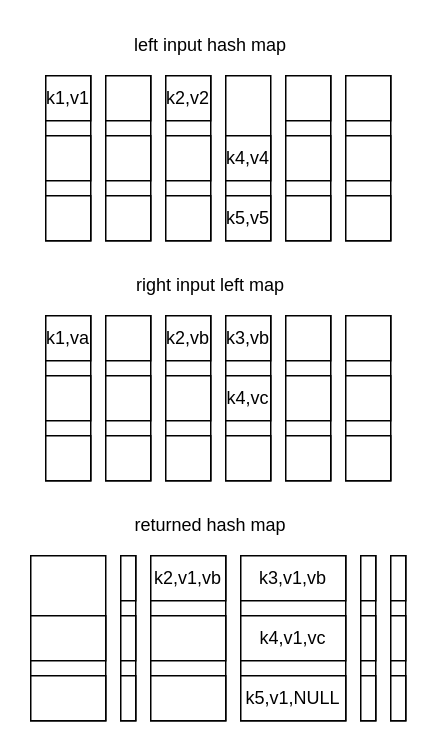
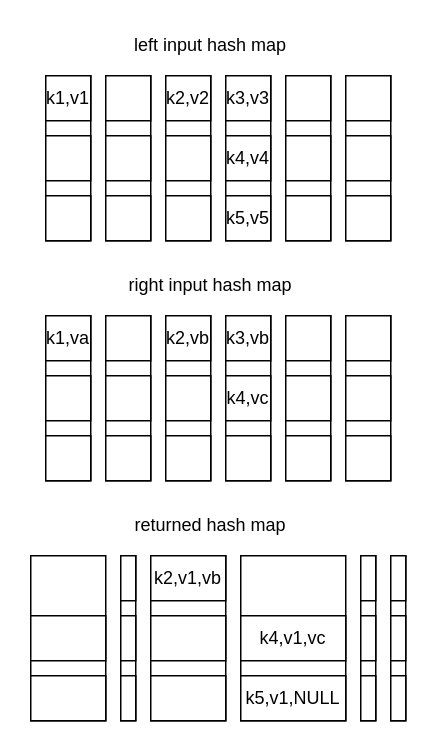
  <mxCell id="0" />
  <mxCell id="1" parent="0" />
  <mxCell id="2" value="" style="rounded=0;whiteSpace=wrap;html=1;" vertex="1" parent="1"><mxGeometry x="30" y="50" width="30" height="110" as="geometry" /></mxCell>
  <mxCell id="3" value="" style="rounded=0;whiteSpace=wrap;html=1;" vertex="1" parent="1"><mxGeometry x="70" y="50" width="30" height="110" as="geometry" /></mxCell>
  <mxCell id="4" value="" style="rounded=0;whiteSpace=wrap;html=1;" vertex="1" parent="1"><mxGeometry x="110" y="50" width="30" height="110" as="geometry" /></mxCell>
  <mxCell id="5" value="" style="rounded=0;whiteSpace=wrap;html=1;" vertex="1" parent="1"><mxGeometry x="150" y="50" width="30" height="110" as="geometry" /></mxCell>
  <mxCell id="6" value="" style="rounded=0;whiteSpace=wrap;html=1;" vertex="1" parent="1"><mxGeometry x="190" y="50" width="30" height="110" as="geometry" /></mxCell>
  <mxCell id="7" value="" style="rounded=0;whiteSpace=wrap;html=1;" vertex="1" parent="1"><mxGeometry x="230" y="50" width="30" height="110" as="geometry" /></mxCell>
  <mxCell id="8" value="k1,v1" style="rounded=0;whiteSpace=wrap;html=1;" vertex="1" parent="1"><mxGeometry x="30" y="50" width="30" height="30" as="geometry" /></mxCell>
  <mxCell id="9" value="" style="rounded=0;whiteSpace=wrap;html=1;" vertex="1" parent="1"><mxGeometry x="30" y="90" width="30" height="30" as="geometry" /></mxCell>
  <mxCell id="10" value="" style="rounded=0;whiteSpace=wrap;html=1;" vertex="1" parent="1"><mxGeometry x="30" y="130" width="30" height="30" as="geometry" /></mxCell>
  <mxCell id="11" value="" style="rounded=0;whiteSpace=wrap;html=1;" vertex="1" parent="1"><mxGeometry x="70" y="90" width="30" height="30" as="geometry" /></mxCell>
  <mxCell id="12" value="" style="rounded=0;whiteSpace=wrap;html=1;" vertex="1" parent="1"><mxGeometry x="70" y="130" width="30" height="30" as="geometry" /></mxCell>
  <mxCell id="13" value="" style="rounded=0;whiteSpace=wrap;html=1;" vertex="1" parent="1"><mxGeometry x="110" y="130" width="30" height="30" as="geometry" /></mxCell>
  <mxCell id="14" value="" style="rounded=0;whiteSpace=wrap;html=1;" vertex="1" parent="1"><mxGeometry x="110" y="90" width="30" height="30" as="geometry" /></mxCell>
  <mxCell id="15" value="" style="rounded=0;whiteSpace=wrap;html=1;" vertex="1" parent="1"><mxGeometry x="70" y="50" width="30" height="30" as="geometry" /></mxCell>
  <mxCell id="16" value="k5,v5" style="rounded=0;whiteSpace=wrap;html=1;" vertex="1" parent="1"><mxGeometry x="150" y="130" width="30" height="30" as="geometry" /></mxCell>
  <mxCell id="17" value="" style="rounded=0;whiteSpace=wrap;html=1;" vertex="1" parent="1"><mxGeometry x="190" y="90" width="30" height="30" as="geometry" /></mxCell>
  <mxCell id="18" value="k2,v2" style="rounded=0;whiteSpace=wrap;html=1;" vertex="1" parent="1"><mxGeometry x="110" y="50" width="30" height="30" as="geometry" /></mxCell>
  <mxCell id="19" value="" style="rounded=0;whiteSpace=wrap;html=1;" vertex="1" parent="1"><mxGeometry x="190" y="50" width="30" height="30" as="geometry" /></mxCell>
  <mxCell id="20" value="" style="rounded=0;whiteSpace=wrap;html=1;" vertex="1" parent="1"><mxGeometry x="190" y="130" width="30" height="30" as="geometry" /></mxCell>
  <mxCell id="21" value="" style="rounded=0;whiteSpace=wrap;html=1;" vertex="1" parent="1"><mxGeometry x="230" y="130" width="30" height="30" as="geometry" /></mxCell>
  <mxCell id="22" value="" style="rounded=0;whiteSpace=wrap;html=1;" vertex="1" parent="1"><mxGeometry x="230" y="90" width="30" height="30" as="geometry" /></mxCell>
  <mxCell id="23" value="k4,v4" style="rounded=0;whiteSpace=wrap;html=1;" vertex="1" parent="1"><mxGeometry x="150" y="90" width="30" height="30" as="geometry" /></mxCell>
+ <mxCell id="24" value="k3,v3" style="rounded=0;whiteSpace=wrap;html=1;" vertex="1" parent="1"><mxGeometry x="150" y="50" width="30" height="30" as="geometry" /></mxCell>
  <mxCell id="25" value="" style="rounded=0;whiteSpace=wrap;html=1;" vertex="1" parent="1"><mxGeometry x="230" y="50" width="30" height="30" as="geometry" /></mxCell>
  <mxCell id="26" value="left input hash map" style="text;html=1;strokeColor=none;fillColor=none;align=center;verticalAlign=middle;whiteSpace=wrap;rounded=0;" vertex="1" parent="1"><mxGeometry x="80" y="20" width="120" height="20" as="geometry" /></mxCell>
- <mxCell id="27" value="right input left map" style="text;html=1;strokeColor=none;fillColor=none;align=center;verticalAlign=middle;whiteSpace=wrap;rounded=0;" vertex="1" parent="1"><mxGeometry x="80" y="180" width="120" height="20" as="geometry" /></mxCell>
+ <mxCell id="27" value="right input hash map" style="text;html=1;strokeColor=none;fillColor=none;align=center;verticalAlign=middle;whiteSpace=wrap;rounded=0;" vertex="1" parent="1"><mxGeometry x="80" y="180" width="120" height="20" as="geometry" /></mxCell>
  <mxCell id="28" value="" style="rounded=0;whiteSpace=wrap;html=1;" vertex="1" parent="1"><mxGeometry x="30" y="210" width="30" height="110" as="geometry" /></mxCell>
  <mxCell id="29" value="" style="rounded=0;whiteSpace=wrap;html=1;" vertex="1" parent="1"><mxGeometry x="70" y="210" width="30" height="110" as="geometry" /></mxCell>
  <mxCell id="30" value="" style="rounded=0;whiteSpace=wrap;html=1;" vertex="1" parent="1"><mxGeometry x="110" y="210" width="30" height="110" as="geometry" /></mxCell>
  <mxCell id="31" value="" style="rounded=0;whiteSpace=wrap;html=1;" vertex="1" parent="1"><mxGeometry x="150" y="210" width="30" height="110" as="geometry" /></mxCell>
  <mxCell id="32" value="" style="rounded=0;whiteSpace=wrap;html=1;" vertex="1" parent="1"><mxGeometry x="190" y="210" width="30" height="110" as="geometry" /></mxCell>
  <mxCell id="33" value="" style="rounded=0;whiteSpace=wrap;html=1;" vertex="1" parent="1"><mxGeometry x="230" y="210" width="30" height="110" as="geometry" /></mxCell>
  <mxCell id="34" value="k1,va" style="rounded=0;whiteSpace=wrap;html=1;" vertex="1" parent="1"><mxGeometry x="30" y="210" width="30" height="30" as="geometry" /></mxCell>
  <mxCell id="35" value="" style="rounded=0;whiteSpace=wrap;html=1;" vertex="1" parent="1"><mxGeometry x="30" y="250" width="30" height="30" as="geometry" /></mxCell>
  <mxCell id="36" value="" style="rounded=0;whiteSpace=wrap;html=1;" vertex="1" parent="1"><mxGeometry x="30" y="290" width="30" height="30" as="geometry" /></mxCell>
  <mxCell id="37" value="" style="rounded=0;whiteSpace=wrap;html=1;" vertex="1" parent="1"><mxGeometry x="70" y="250" width="30" height="30" as="geometry" /></mxCell>
  <mxCell id="38" value="" style="rounded=0;whiteSpace=wrap;html=1;" vertex="1" parent="1"><mxGeometry x="70" y="290" width="30" height="30" as="geometry" /></mxCell>
  <mxCell id="39" value="" style="rounded=0;whiteSpace=wrap;html=1;" vertex="1" parent="1"><mxGeometry x="110" y="290" width="30" height="30" as="geometry" /></mxCell>
  <mxCell id="40" value="" style="rounded=0;whiteSpace=wrap;html=1;" vertex="1" parent="1"><mxGeometry x="110" y="250" width="30" height="30" as="geometry" /></mxCell>
  <mxCell id="41" value="" style="rounded=0;whiteSpace=wrap;html=1;" vertex="1" parent="1"><mxGeometry x="70" y="210" width="30" height="30" as="geometry" /></mxCell>
  <mxCell id="42" value="" style="rounded=0;whiteSpace=wrap;html=1;" vertex="1" parent="1"><mxGeometry x="150" y="290" width="30" height="30" as="geometry" /></mxCell>
  <mxCell id="43" value="" style="rounded=0;whiteSpace=wrap;html=1;" vertex="1" parent="1"><mxGeometry x="190" y="250" width="30" height="30" as="geometry" /></mxCell>
  <mxCell id="44" value="k2,vb" style="rounded=0;whiteSpace=wrap;html=1;" vertex="1" parent="1"><mxGeometry x="110" y="210" width="30" height="30" as="geometry" /></mxCell>
  <mxCell id="45" value="" style="rounded=0;whiteSpace=wrap;html=1;" vertex="1" parent="1"><mxGeometry x="190" y="210" width="30" height="30" as="geometry" /></mxCell>
  <mxCell id="46" value="" style="rounded=0;whiteSpace=wrap;html=1;" vertex="1" parent="1"><mxGeometry x="190" y="290" width="30" height="30" as="geometry" /></mxCell>
  <mxCell id="47" value="" style="rounded=0;whiteSpace=wrap;html=1;" vertex="1" parent="1"><mxGeometry x="230" y="290" width="30" height="30" as="geometry" /></mxCell>
  <mxCell id="48" value="" style="rounded=0;whiteSpace=wrap;html=1;" vertex="1" parent="1"><mxGeometry x="230" y="250" width="30" height="30" as="geometry" /></mxCell>
  <mxCell id="49" value="k4,vc" style="rounded=0;whiteSpace=wrap;html=1;" vertex="1" parent="1"><mxGeometry x="150" y="250" width="30" height="30" as="geometry" /></mxCell>
  <mxCell id="50" value="k3,vb" style="rounded=0;whiteSpace=wrap;html=1;" vertex="1" parent="1"><mxGeometry x="150" y="210" width="30" height="30" as="geometry" /></mxCell>
  <mxCell id="51" value="" style="rounded=0;whiteSpace=wrap;html=1;" vertex="1" parent="1"><mxGeometry x="230" y="210" width="30" height="30" as="geometry" /></mxCell>
  <mxCell id="52" value="returned hash map" style="text;html=1;strokeColor=none;fillColor=none;align=center;verticalAlign=middle;whiteSpace=wrap;rounded=0;" vertex="1" parent="1"><mxGeometry x="80" y="340" width="120" height="20" as="geometry" /></mxCell>
  <mxCell id="53" value="" style="rounded=0;whiteSpace=wrap;html=1;" vertex="1" parent="1"><mxGeometry y="370" width="50" height="110" as="geometry" x="20" /></mxCell>
  <mxCell id="54" value="" style="rounded=0;whiteSpace=wrap;html=1;" vertex="1" parent="1"><mxGeometry x="80" y="370" width="10" height="110" as="geometry" /></mxCell>
  <mxCell id="55" value="" style="rounded=0;whiteSpace=wrap;html=1;" vertex="1" parent="1"><mxGeometry x="100" y="370" width="50" height="110" as="geometry" /></mxCell>
  <mxCell id="56" value="" style="rounded=0;whiteSpace=wrap;html=1;" vertex="1" parent="1"><mxGeometry x="160" y="370" width="70" height="110" as="geometry" /></mxCell>
  <mxCell id="57" value="" style="rounded=0;whiteSpace=wrap;html=1;" vertex="1" parent="1"><mxGeometry x="240" y="370" width="10" height="110" as="geometry" /></mxCell>
  <mxCell id="58" value="" style="rounded=0;whiteSpace=wrap;html=1;" vertex="1" parent="1"><mxGeometry x="260" y="370" width="10" height="110" as="geometry" /></mxCell>
  <mxCell id="59" value="" style="rounded=0;whiteSpace=wrap;html=1;" vertex="1" parent="1"><mxGeometry y="410" width="50" height="30" as="geometry" x="20" /></mxCell>
  <mxCell id="60" value="" style="rounded=0;whiteSpace=wrap;html=1;" vertex="1" parent="1"><mxGeometry y="450" width="50" height="30" as="geometry" x="20" /></mxCell>
  <mxCell id="61" value="" style="rounded=0;whiteSpace=wrap;html=1;" vertex="1" parent="1"><mxGeometry x="80" y="410" width="10" height="30" as="geometry" /></mxCell>
  <mxCell id="62" value="" style="rounded=0;whiteSpace=wrap;html=1;" vertex="1" parent="1"><mxGeometry x="80" y="450" width="10" height="30" as="geometry" /></mxCell>
  <mxCell id="63" value="" style="rounded=0;whiteSpace=wrap;html=1;" vertex="1" parent="1"><mxGeometry x="100" y="450" width="50" height="30" as="geometry" /></mxCell>
  <mxCell id="64" value="" style="rounded=0;whiteSpace=wrap;html=1;" vertex="1" parent="1"><mxGeometry x="100" y="410" width="50" height="30" as="geometry" /></mxCell>
  <mxCell id="65" value="" style="rounded=0;whiteSpace=wrap;html=1;" vertex="1" parent="1"><mxGeometry x="80" y="370" width="10" height="30" as="geometry" /></mxCell>
  <mxCell id="66" value="k5,v1,NULL" style="rounded=0;whiteSpace=wrap;html=1;" vertex="1" parent="1"><mxGeometry x="160" y="450" width="70" height="30" as="geometry" /></mxCell>
  <mxCell id="67" value="" style="rounded=0;whiteSpace=wrap;html=1;" vertex="1" parent="1"><mxGeometry x="240" y="410" width="10" height="30" as="geometry" /></mxCell>
  <mxCell id="68" value="k2,v1,vb" style="rounded=0;whiteSpace=wrap;html=1;" vertex="1" parent="1"><mxGeometry x="100" y="370" width="50" height="30" as="geometry" /></mxCell>
  <mxCell id="69" value="" style="rounded=0;whiteSpace=wrap;html=1;" vertex="1" parent="1"><mxGeometry x="240" y="370" width="10" height="30" as="geometry" /></mxCell>
  <mxCell id="70" value="" style="rounded=0;whiteSpace=wrap;html=1;" vertex="1" parent="1"><mxGeometry x="240" y="450" width="10" height="30" as="geometry" /></mxCell>
  <mxCell id="71" value="" style="rounded=0;whiteSpace=wrap;html=1;" vertex="1" parent="1"><mxGeometry x="260" y="450" width="10" height="30" as="geometry" /></mxCell>
  <mxCell id="72" value="" style="rounded=0;whiteSpace=wrap;html=1;" vertex="1" parent="1"><mxGeometry x="260" y="410" width="10" height="30" as="geometry" /></mxCell>
  <mxCell id="73" value="k4,v1,vc" style="rounded=0;whiteSpace=wrap;html=1;" vertex="1" parent="1"><mxGeometry x="160" y="410" width="70" height="30" as="geometry" /></mxCell>
- <mxCell id="74" value="k3,v1,vb" style="rounded=0;whiteSpace=wrap;html=1;" vertex="1" parent="1"><mxGeometry x="160" y="370" width="70" height="30" as="geometry" /></mxCell>
  <mxCell id="75" value="" style="rounded=0;whiteSpace=wrap;html=1;" vertex="1" parent="1"><mxGeometry x="260" y="370" width="10" height="30" as="geometry" /></mxCell>
